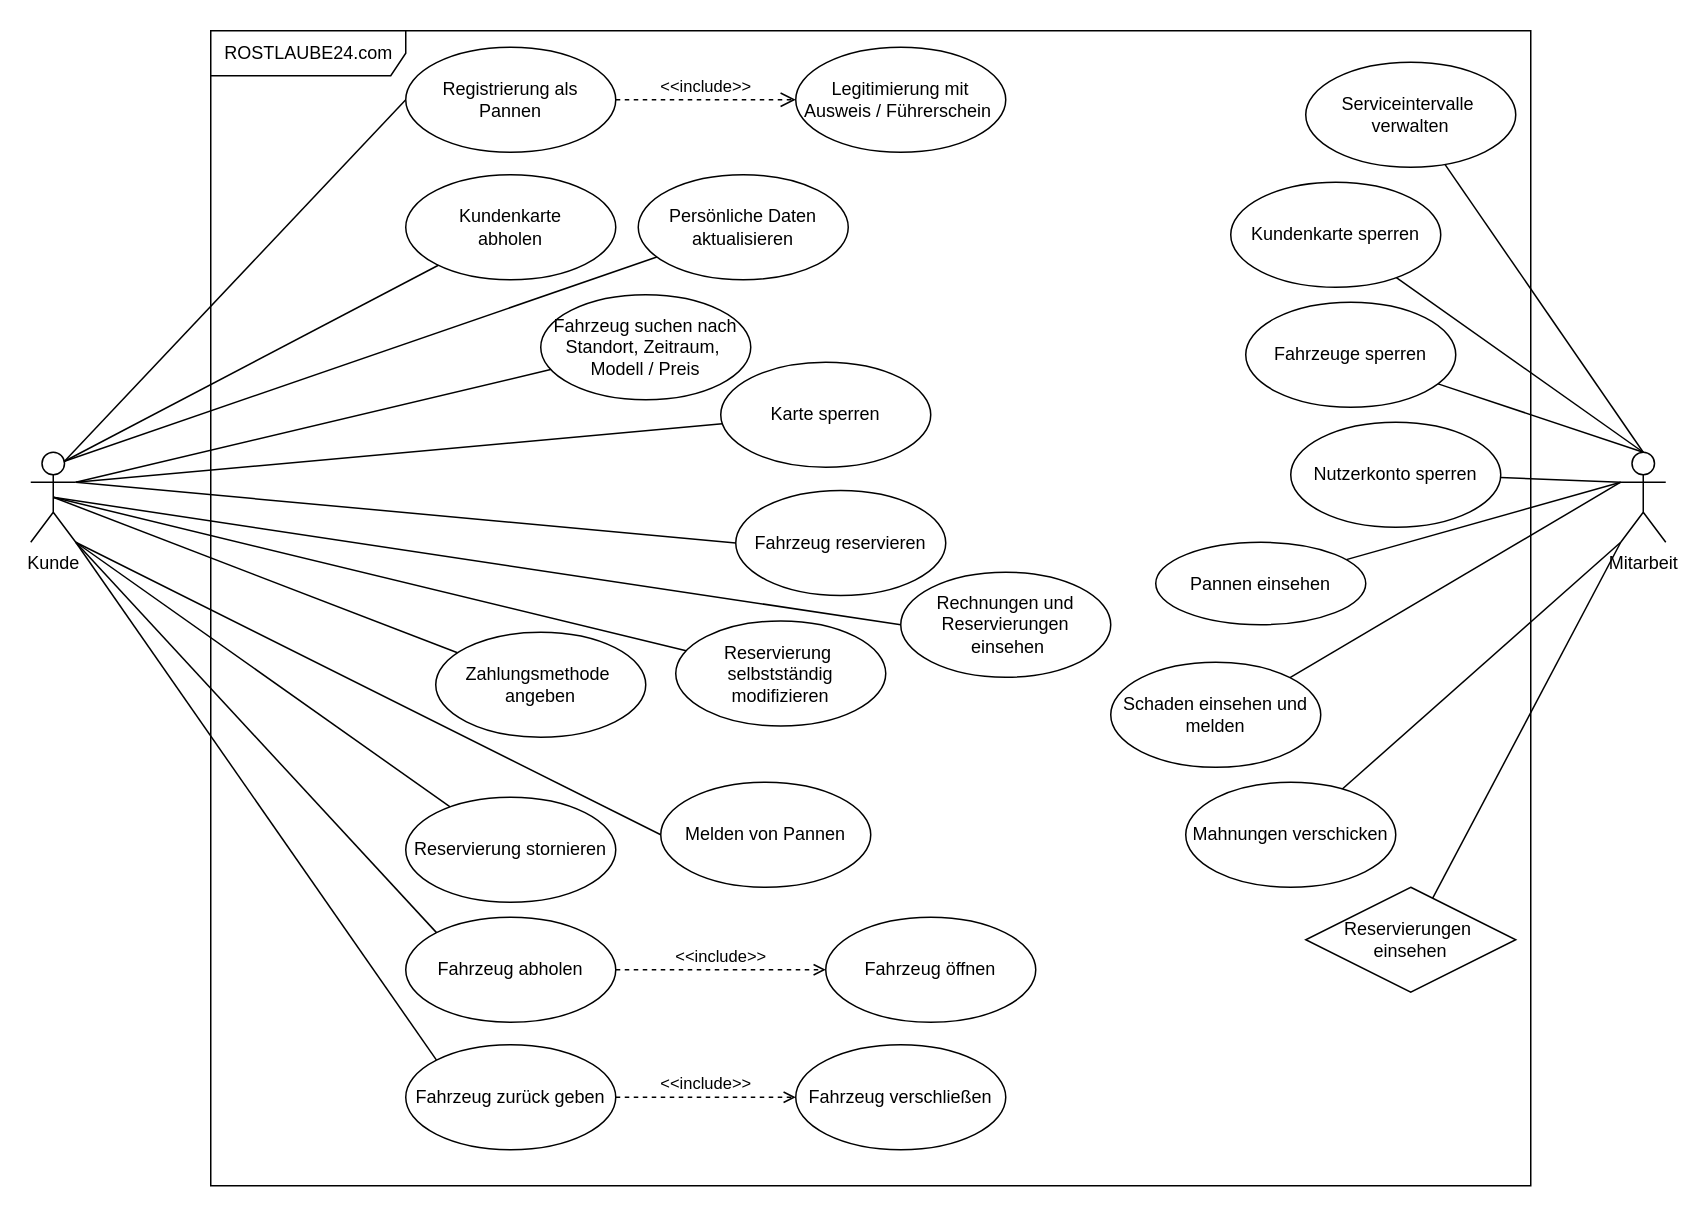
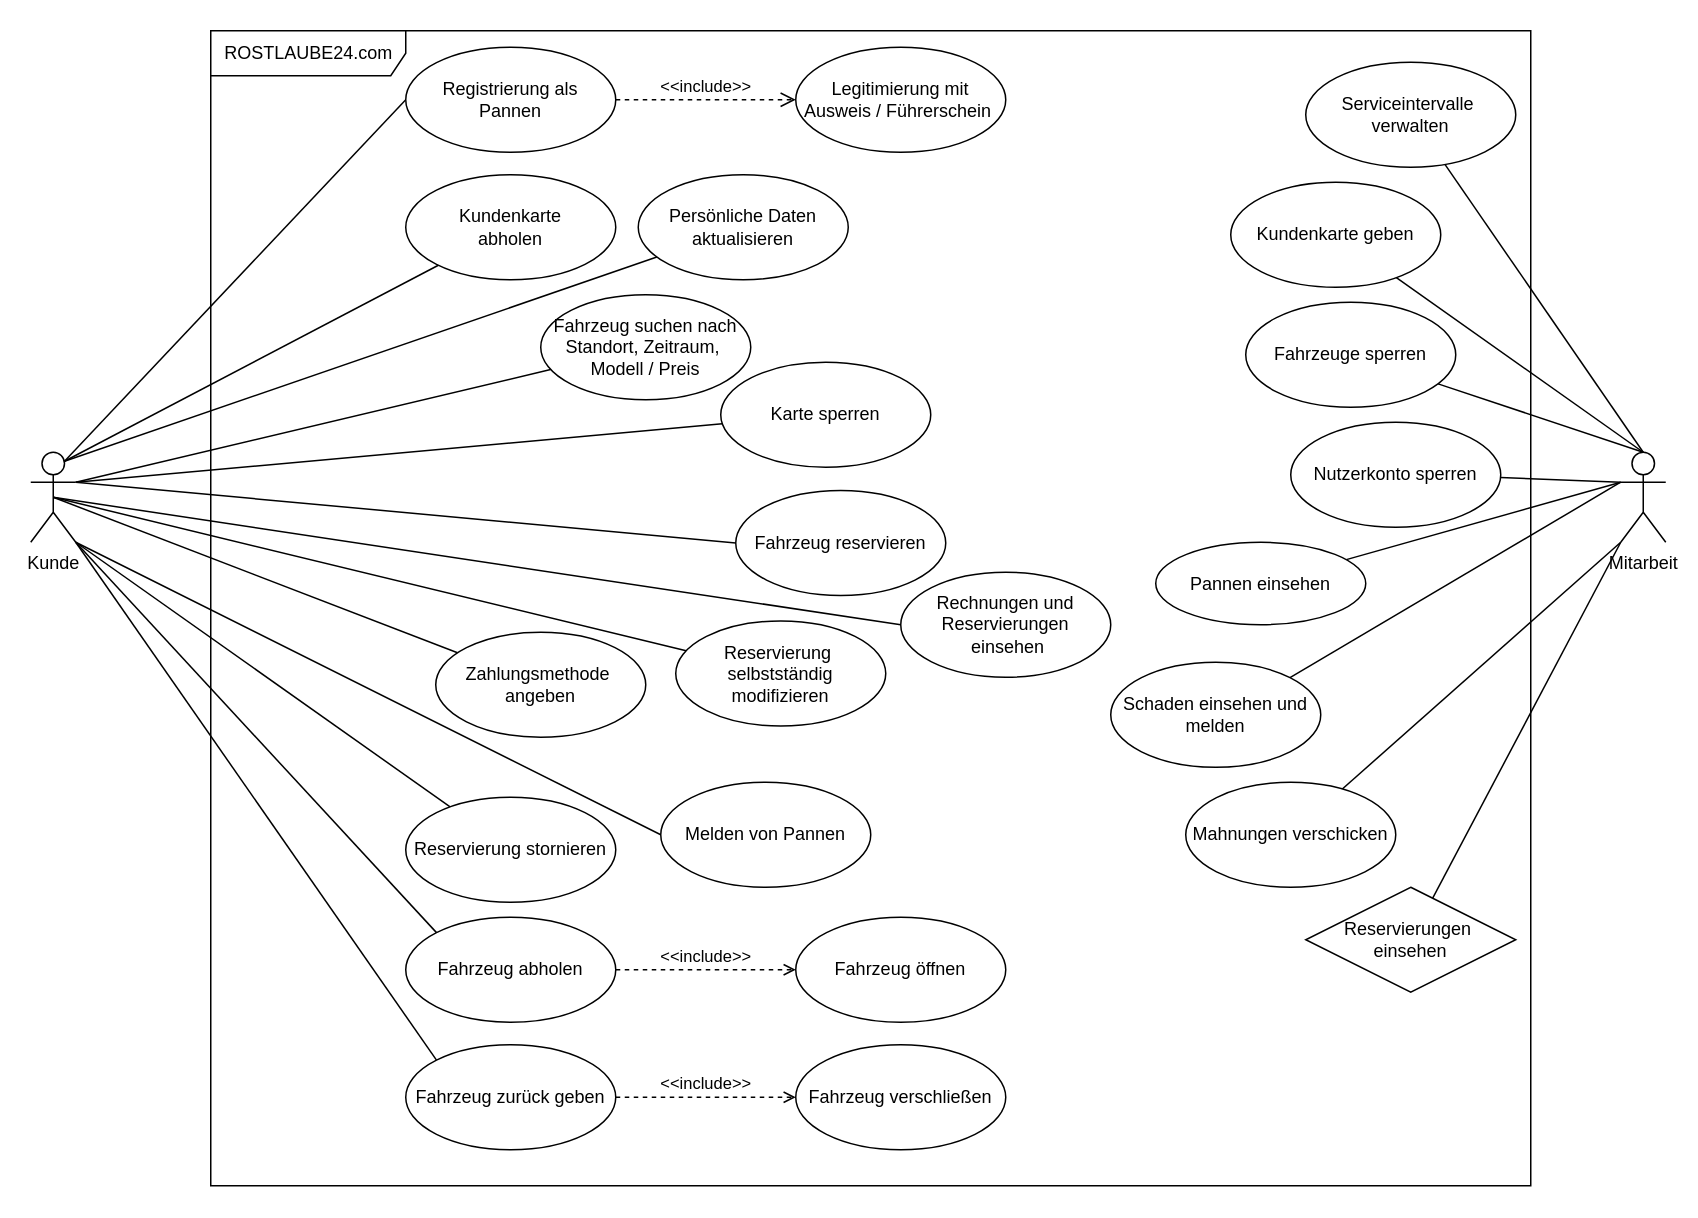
  <mxCell id="0" />
  <mxCell id="1" parent="0" />
  <mxCell id="2" value="ROSTLAUBE24.com" style="shape=umlFrame;tabPosition=left;html=1;boundedLbl=1;labelInHeader=1;width=130;height=30;" vertex="1" parent="1"><mxGeometry x="140" y="20" width="880" height="770" as="geometry" /></mxCell>
  <mxCell id="3" style="edgeStyle=none;html=1;exitX=0.75;exitY=0.1;exitDx=0;exitDy=0;exitPerimeter=0;entryX=0;entryY=0.5;entryDx=0;entryDy=0;endArrow=none;endFill=0;" edge="1" parent="1" source="16" target="26"><mxGeometry relative="1" as="geometry" /></mxCell>
  <mxCell id="4" style="edgeStyle=none;html=1;exitX=1;exitY=0.333;exitDx=0;exitDy=0;exitPerimeter=0;entryX=0;entryY=0.5;entryDx=0;entryDy=0;endArrow=none;endFill=0;" edge="1" parent="1" source="16" target="29"><mxGeometry relative="1" as="geometry" /></mxCell>
  <mxCell id="5" style="edgeStyle=none;html=1;exitX=0.75;exitY=0.1;exitDx=0;exitDy=0;exitPerimeter=0;endArrow=none;endFill=0;" edge="1" parent="1" source="16" target="30"><mxGeometry relative="1" as="geometry" /></mxCell>
  <mxCell id="6" style="edgeStyle=none;html=1;exitX=1;exitY=0.333;exitDx=0;exitDy=0;exitPerimeter=0;endArrow=none;endFill=0;" edge="1" parent="1" source="16" target="31"><mxGeometry relative="1" as="geometry" /></mxCell>
  <mxCell id="7" style="edgeStyle=none;html=1;exitX=0.5;exitY=0.5;exitDx=0;exitDy=0;exitPerimeter=0;endArrow=none;endFill=0;" edge="1" parent="1" source="16" target="33"><mxGeometry relative="1" as="geometry" /></mxCell>
  <mxCell id="8" style="edgeStyle=none;html=1;endArrow=none;endFill=0;exitX=1;exitY=1;exitDx=0;exitDy=0;exitPerimeter=0;" edge="1" parent="1" source="16" target="32"><mxGeometry relative="1" as="geometry"><mxPoint x="50" y="361" as="sourcePoint" /></mxGeometry></mxCell>
  <mxCell id="9" style="edgeStyle=none;html=1;exitX=1;exitY=0.333;exitDx=0;exitDy=0;exitPerimeter=0;endArrow=none;endFill=0;" edge="1" parent="1" source="16" target="34"><mxGeometry relative="1" as="geometry" /></mxCell>
  <mxCell id="10" style="edgeStyle=none;html=1;exitX=0.75;exitY=0.1;exitDx=0;exitDy=0;exitPerimeter=0;endArrow=none;endFill=0;" edge="1" parent="1" source="16" target="35"><mxGeometry relative="1" as="geometry" /></mxCell>
  <mxCell id="11" style="edgeStyle=none;html=1;exitX=1;exitY=1;exitDx=0;exitDy=0;exitPerimeter=0;endArrow=none;endFill=0;entryX=0;entryY=0;entryDx=0;entryDy=0;" edge="1" parent="1" source="16" target="37"><mxGeometry relative="1" as="geometry" /></mxCell>
  <mxCell id="12" style="edgeStyle=none;html=1;exitX=1;exitY=1;exitDx=0;exitDy=0;exitPerimeter=0;entryX=0;entryY=0;entryDx=0;entryDy=0;endArrow=none;endFill=0;" edge="1" parent="1" source="16" target="38"><mxGeometry relative="1" as="geometry" /></mxCell>
  <mxCell id="13" style="edgeStyle=none;html=1;exitX=0.5;exitY=0.5;exitDx=0;exitDy=0;exitPerimeter=0;endArrow=none;endFill=0;entryX=0;entryY=0.5;entryDx=0;entryDy=0;" edge="1" parent="1" source="16" target="42"><mxGeometry relative="1" as="geometry" /></mxCell>
  <mxCell id="14" style="edgeStyle=none;html=1;exitX=1;exitY=1;exitDx=0;exitDy=0;exitPerimeter=0;entryX=0;entryY=0.5;entryDx=0;entryDy=0;endArrow=none;endFill=0;" edge="1" parent="1" source="16" target="43"><mxGeometry relative="1" as="geometry" /></mxCell>
  <mxCell id="15" style="edgeStyle=none;html=1;exitX=0.5;exitY=0.5;exitDx=0;exitDy=0;exitPerimeter=0;endArrow=none;endFill=0;" edge="1" parent="1" source="16" target="45"><mxGeometry relative="1" as="geometry" /></mxCell>
  <mxCell id="16" value="Kunde" style="shape=umlActor;verticalLabelPosition=bottom;verticalAlign=top;html=1;" vertex="1" parent="1"><mxGeometry x="20" y="301" width="30" height="60" as="geometry" /></mxCell>
  <mxCell id="17" style="edgeStyle=none;html=1;exitX=0.5;exitY=0;exitDx=0;exitDy=0;exitPerimeter=0;endArrow=none;endFill=0;" edge="1" parent="1" source="25" target="44"><mxGeometry relative="1" as="geometry" /></mxCell>
  <mxCell id="18" style="edgeStyle=none;html=1;exitX=0.5;exitY=0;exitDx=0;exitDy=0;exitPerimeter=0;endArrow=none;endFill=0;" edge="1" parent="1" source="25" target="46"><mxGeometry relative="1" as="geometry" /></mxCell>
  <mxCell id="19" style="edgeStyle=none;html=1;exitX=0.5;exitY=0;exitDx=0;exitDy=0;exitPerimeter=0;endArrow=none;endFill=0;" edge="1" parent="1" source="25" target="47"><mxGeometry relative="1" as="geometry" /></mxCell>
  <mxCell id="20" style="edgeStyle=none;html=1;exitX=0;exitY=0.333;exitDx=0;exitDy=0;exitPerimeter=0;endArrow=none;endFill=0;" edge="1" parent="1" source="25" target="48"><mxGeometry relative="1" as="geometry" /></mxCell>
  <mxCell id="21" style="edgeStyle=none;html=1;exitX=0;exitY=0.333;exitDx=0;exitDy=0;exitPerimeter=0;endArrow=none;endFill=0;" edge="1" parent="1" source="25" target="50"><mxGeometry relative="1" as="geometry" /></mxCell>
  <mxCell id="22" style="edgeStyle=none;html=1;exitX=0;exitY=0.333;exitDx=0;exitDy=0;exitPerimeter=0;entryX=1;entryY=0;entryDx=0;entryDy=0;endArrow=none;endFill=0;" edge="1" parent="1" source="25" target="49"><mxGeometry relative="1" as="geometry" /></mxCell>
  <mxCell id="23" style="edgeStyle=none;html=1;exitX=0;exitY=1;exitDx=0;exitDy=0;exitPerimeter=0;endArrow=none;endFill=0;" edge="1" parent="1" source="25" target="51"><mxGeometry relative="1" as="geometry" /></mxCell>
  <mxCell id="24" style="edgeStyle=none;html=1;exitX=0;exitY=1;exitDx=0;exitDy=0;exitPerimeter=0;endArrow=none;endFill=0;" edge="1" parent="1" source="25" target="52"><mxGeometry relative="1" as="geometry" /></mxCell>
  <mxCell id="25" value="Mitarbeit" style="shape=umlActor;verticalLabelPosition=bottom;verticalAlign=top;html=1;" vertex="1" parent="1"><mxGeometry x="1080" y="301" width="30" height="60" as="geometry" /></mxCell>
  <mxCell id="26" value="Registrierung als&lt;br&gt;Pannen" style="ellipse;whiteSpace=wrap;html=1;" vertex="1" parent="1"><mxGeometry x="270" y="31" width="140" height="70" as="geometry" /></mxCell>
  <mxCell id="27" value="Legitimierung mit Ausweis / Führerschein&amp;nbsp;" style="ellipse;whiteSpace=wrap;html=1;" vertex="1" parent="1"><mxGeometry x="530" y="31" width="140" height="70" as="geometry" /></mxCell>
  <mxCell id="28" value="&amp;lt;&amp;lt;include&amp;gt;&amp;gt;" style="html=1;verticalAlign=bottom;endArrow=open;dashed=1;endSize=8;entryX=0;entryY=0.5;entryDx=0;entryDy=0;exitX=1;exitY=0.5;exitDx=0;exitDy=0;" edge="1" parent="1" source="26" target="27"><mxGeometry relative="1" as="geometry"><mxPoint x="530" y="161" as="sourcePoint" /><mxPoint x="450" y="161" as="targetPoint" /></mxGeometry></mxCell>
  <mxCell id="29" value="Fahrzeug reservieren" style="ellipse;whiteSpace=wrap;html=1;" vertex="1" parent="1"><mxGeometry x="490" y="326.5" width="140" height="70" as="geometry" /></mxCell>
  <mxCell id="30" value="Kundenkarte&lt;br&gt;abholen" style="ellipse;whiteSpace=wrap;html=1;" vertex="1" parent="1"><mxGeometry x="270" y="116" width="140" height="70" as="geometry" /></mxCell>
  <mxCell id="31" value="Fahrzeug suchen nach&lt;br&gt;Standort, Zeitraum,&amp;nbsp;&lt;br&gt;Modell / Preis" style="ellipse;whiteSpace=wrap;html=1;" vertex="1" parent="1"><mxGeometry x="360" y="196" width="140" height="70" as="geometry" /></mxCell>
  <mxCell id="32" value="Reservierung stornieren" style="ellipse;whiteSpace=wrap;html=1;" vertex="1" parent="1"><mxGeometry x="270" y="531" width="140" height="70" as="geometry" /></mxCell>
  <mxCell id="33" value="Reservierung&amp;nbsp;&lt;br&gt;selbstständig modifizieren" style="ellipse;whiteSpace=wrap;html=1;" vertex="1" parent="1"><mxGeometry x="450" y="413.5" width="140" height="70" as="geometry" /></mxCell>
  <mxCell id="34" value="Karte sperren" style="ellipse;whiteSpace=wrap;html=1;" vertex="1" parent="1"><mxGeometry x="480" y="241" width="140" height="70" as="geometry" /></mxCell>
  <mxCell id="35" value="Persönliche Daten&lt;br&gt;aktualisieren" style="ellipse;whiteSpace=wrap;html=1;" vertex="1" parent="1"><mxGeometry x="425" y="116" width="140" height="70" as="geometry" /></mxCell>
- <mxCell id="36" value="Fahrzeug öffnen" style="ellipse;whiteSpace=wrap;html=1;" vertex="1" parent="1"><mxGeometry x="550" y="611" width="140" height="70" as="geometry" /></mxCell>
+ <mxCell id="36" value="Fahrzeug öffnen" style="ellipse;whiteSpace=wrap;html=1;" vertex="1" parent="1"><mxGeometry x="530" y="611" width="140" height="70" as="geometry" /></mxCell>
  <mxCell id="37" value="Fahrzeug zurück geben" style="ellipse;whiteSpace=wrap;html=1;" vertex="1" parent="1"><mxGeometry x="270" y="696" width="140" height="70" as="geometry" /></mxCell>
  <mxCell id="38" value="Fahrzeug abholen" style="ellipse;whiteSpace=wrap;html=1;" vertex="1" parent="1"><mxGeometry x="270" y="611" width="140" height="70" as="geometry" /></mxCell>
  <mxCell id="39" value="&amp;lt;&amp;lt;include&amp;gt;&amp;gt;" style="html=1;verticalAlign=bottom;labelBackgroundColor=none;endArrow=open;endFill=0;dashed=1;exitX=1;exitY=0.5;exitDx=0;exitDy=0;" edge="1" parent="1" source="38" target="36"><mxGeometry width="160" relative="1" as="geometry"><mxPoint x="445" y="586" as="sourcePoint" /><mxPoint x="565" y="586" as="targetPoint" /></mxGeometry></mxCell>
  <mxCell id="40" value="Fahrzeug verschließen" style="ellipse;whiteSpace=wrap;html=1;" vertex="1" parent="1"><mxGeometry x="530" y="696" width="140" height="70" as="geometry" /></mxCell>
  <mxCell id="41" value="&amp;lt;&amp;lt;include&amp;gt;&amp;gt;" style="html=1;verticalAlign=bottom;labelBackgroundColor=none;endArrow=open;endFill=0;dashed=1;exitX=1;exitY=0.5;exitDx=0;exitDy=0;" edge="1" parent="1" source="37" target="40"><mxGeometry width="160" relative="1" as="geometry"><mxPoint x="410" y="711" as="sourcePoint" /><mxPoint x="530" y="711" as="targetPoint" /></mxGeometry></mxCell>
  <mxCell id="42" value="Rechnungen und&lt;br&gt;Reservierungen&lt;br&gt;&amp;nbsp;einsehen" style="ellipse;whiteSpace=wrap;html=1;" vertex="1" parent="1"><mxGeometry x="600" y="381" width="140" height="70" as="geometry" /></mxCell>
  <mxCell id="43" value="Melden von Pannen" style="ellipse;whiteSpace=wrap;html=1;" vertex="1" parent="1"><mxGeometry x="440" y="521" width="140" height="70" as="geometry" /></mxCell>
  <mxCell id="44" value="Serviceintervalle&amp;nbsp;&lt;br&gt;verwalten" style="ellipse;whiteSpace=wrap;html=1;" vertex="1" parent="1"><mxGeometry x="870" y="41" width="140" height="70" as="geometry" /></mxCell>
  <mxCell id="45" value="Zahlungsmethode&amp;nbsp;&lt;br&gt;angeben" style="ellipse;whiteSpace=wrap;html=1;" vertex="1" parent="1"><mxGeometry x="290" y="421" width="140" height="70" as="geometry" /></mxCell>
- <mxCell id="46" value="Kundenkarte sperren" style="ellipse;whiteSpace=wrap;html=1;" vertex="1" parent="1"><mxGeometry x="820" y="121" width="140" height="70" as="geometry" /></mxCell>
+ <mxCell id="46" value="Kundenkarte geben" style="ellipse;whiteSpace=wrap;html=1;" vertex="1" parent="1"><mxGeometry x="820" y="121" width="140" height="70" as="geometry" /></mxCell>
  <mxCell id="47" value="Fahrzeuge sperren" style="ellipse;whiteSpace=wrap;html=1;" vertex="1" parent="1"><mxGeometry x="830" y="201" width="140" height="70" as="geometry" /></mxCell>
  <mxCell id="48" value="Pannen einsehen" style="ellipse;whiteSpace=wrap;html=1;" vertex="1" parent="1"><mxGeometry x="770" y="361" width="140" height="55" as="geometry" /></mxCell>
  <mxCell id="49" value="Schaden einsehen und melden" style="ellipse;whiteSpace=wrap;html=1;" vertex="1" parent="1"><mxGeometry x="740" y="441" width="140" height="70" as="geometry" /></mxCell>
  <mxCell id="50" value="Nutzerkonto sperren" style="ellipse;whiteSpace=wrap;html=1;" vertex="1" parent="1"><mxGeometry x="860" y="281" width="140" height="70" as="geometry" /></mxCell>
  <mxCell id="51" value="Mahnungen verschicken" style="ellipse;whiteSpace=wrap;html=1;" vertex="1" parent="1"><mxGeometry x="790" y="521" width="140" height="70" as="geometry" /></mxCell>
  <mxCell id="52" value="Reservierungen&amp;nbsp;&lt;br&gt;einsehen" style="rhombus;whiteSpace=wrap;html=1;" vertex="1" parent="1"><mxGeometry x="870" y="591" width="140" height="70" as="geometry" /></mxCell>
